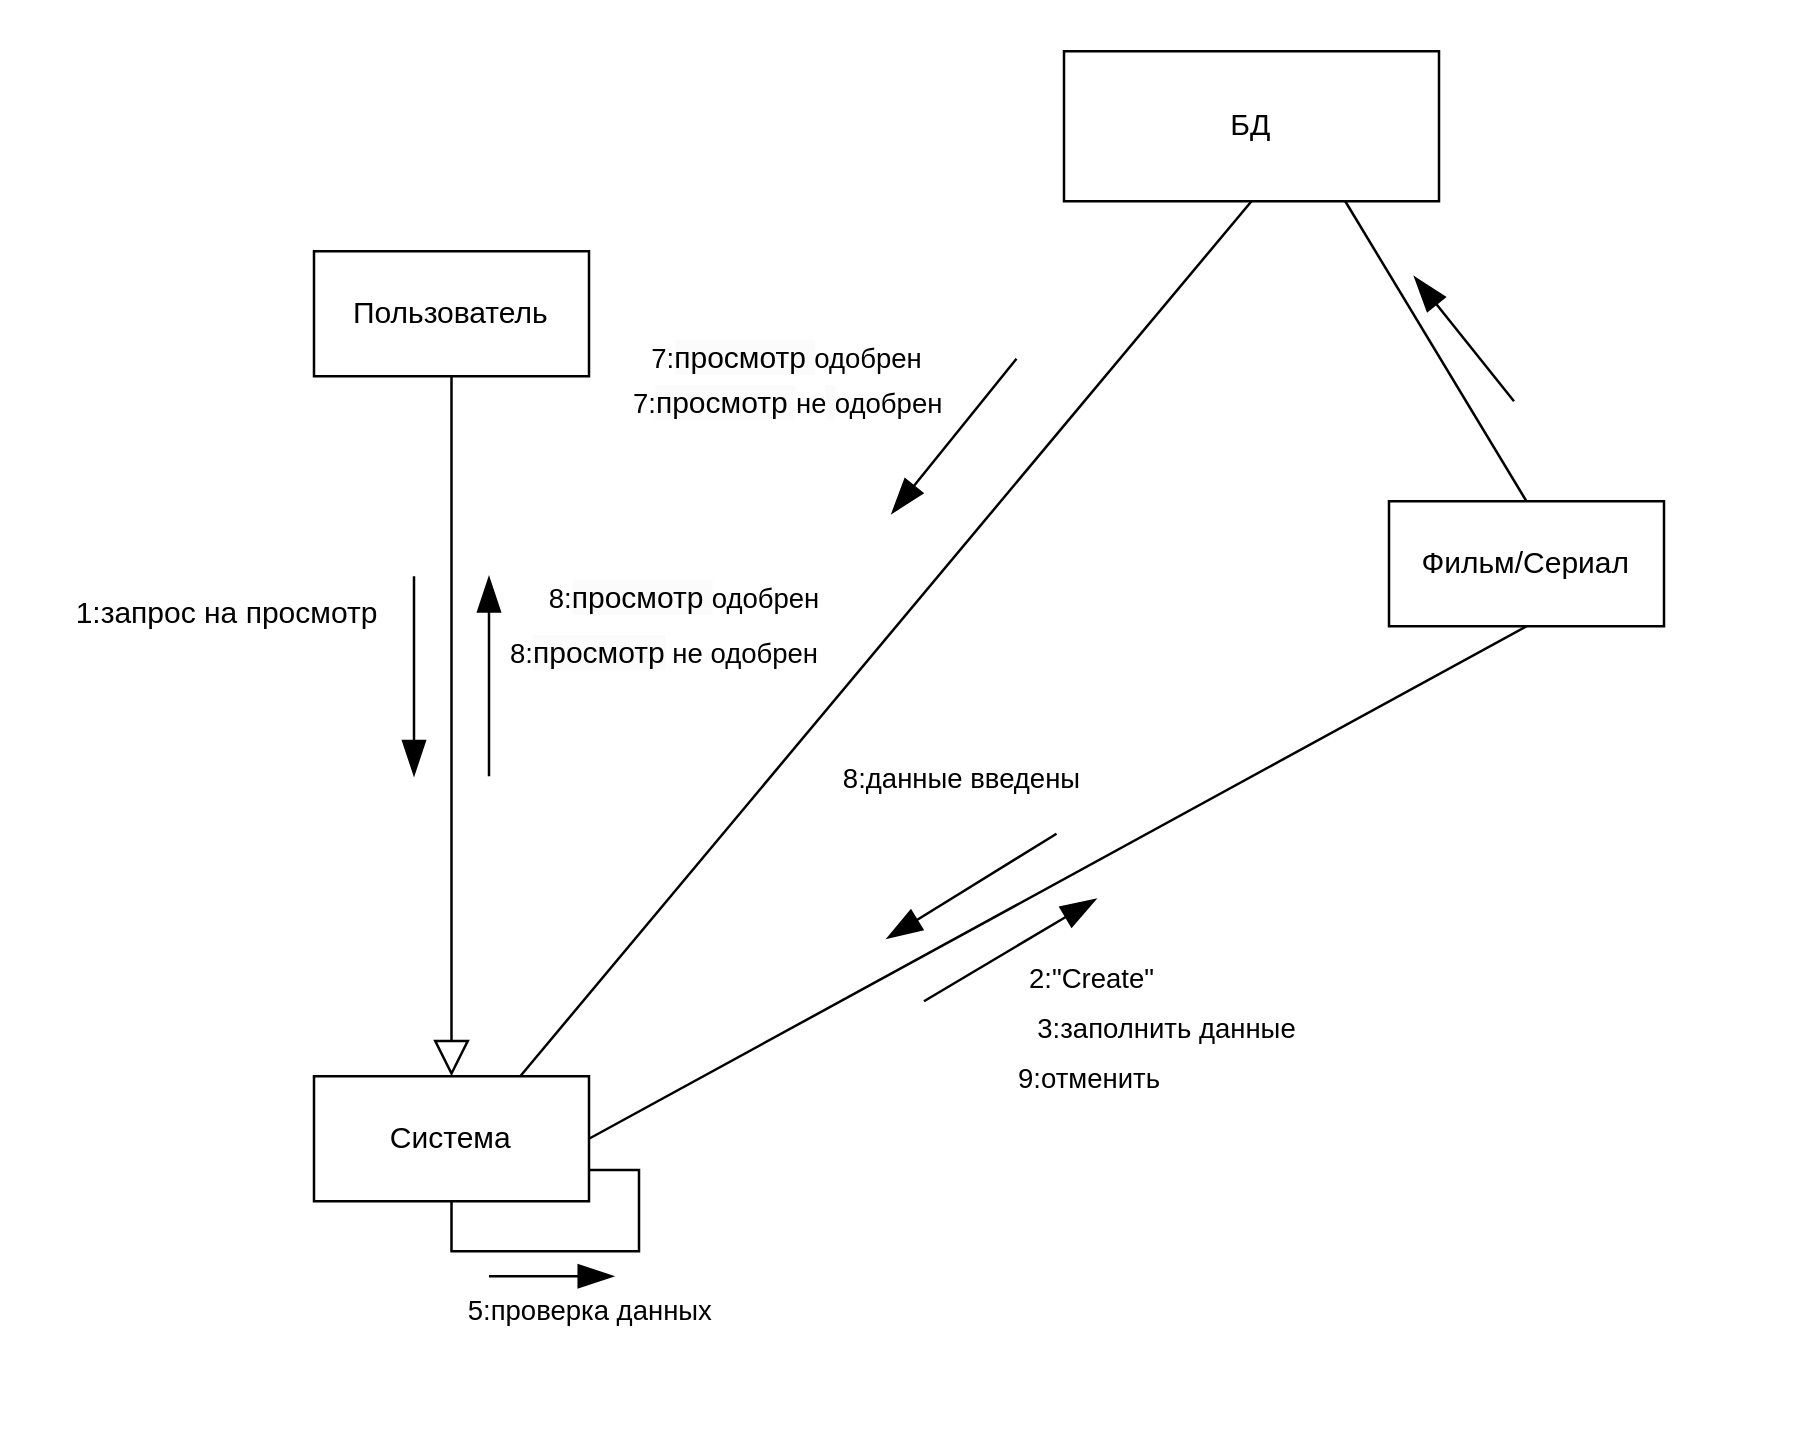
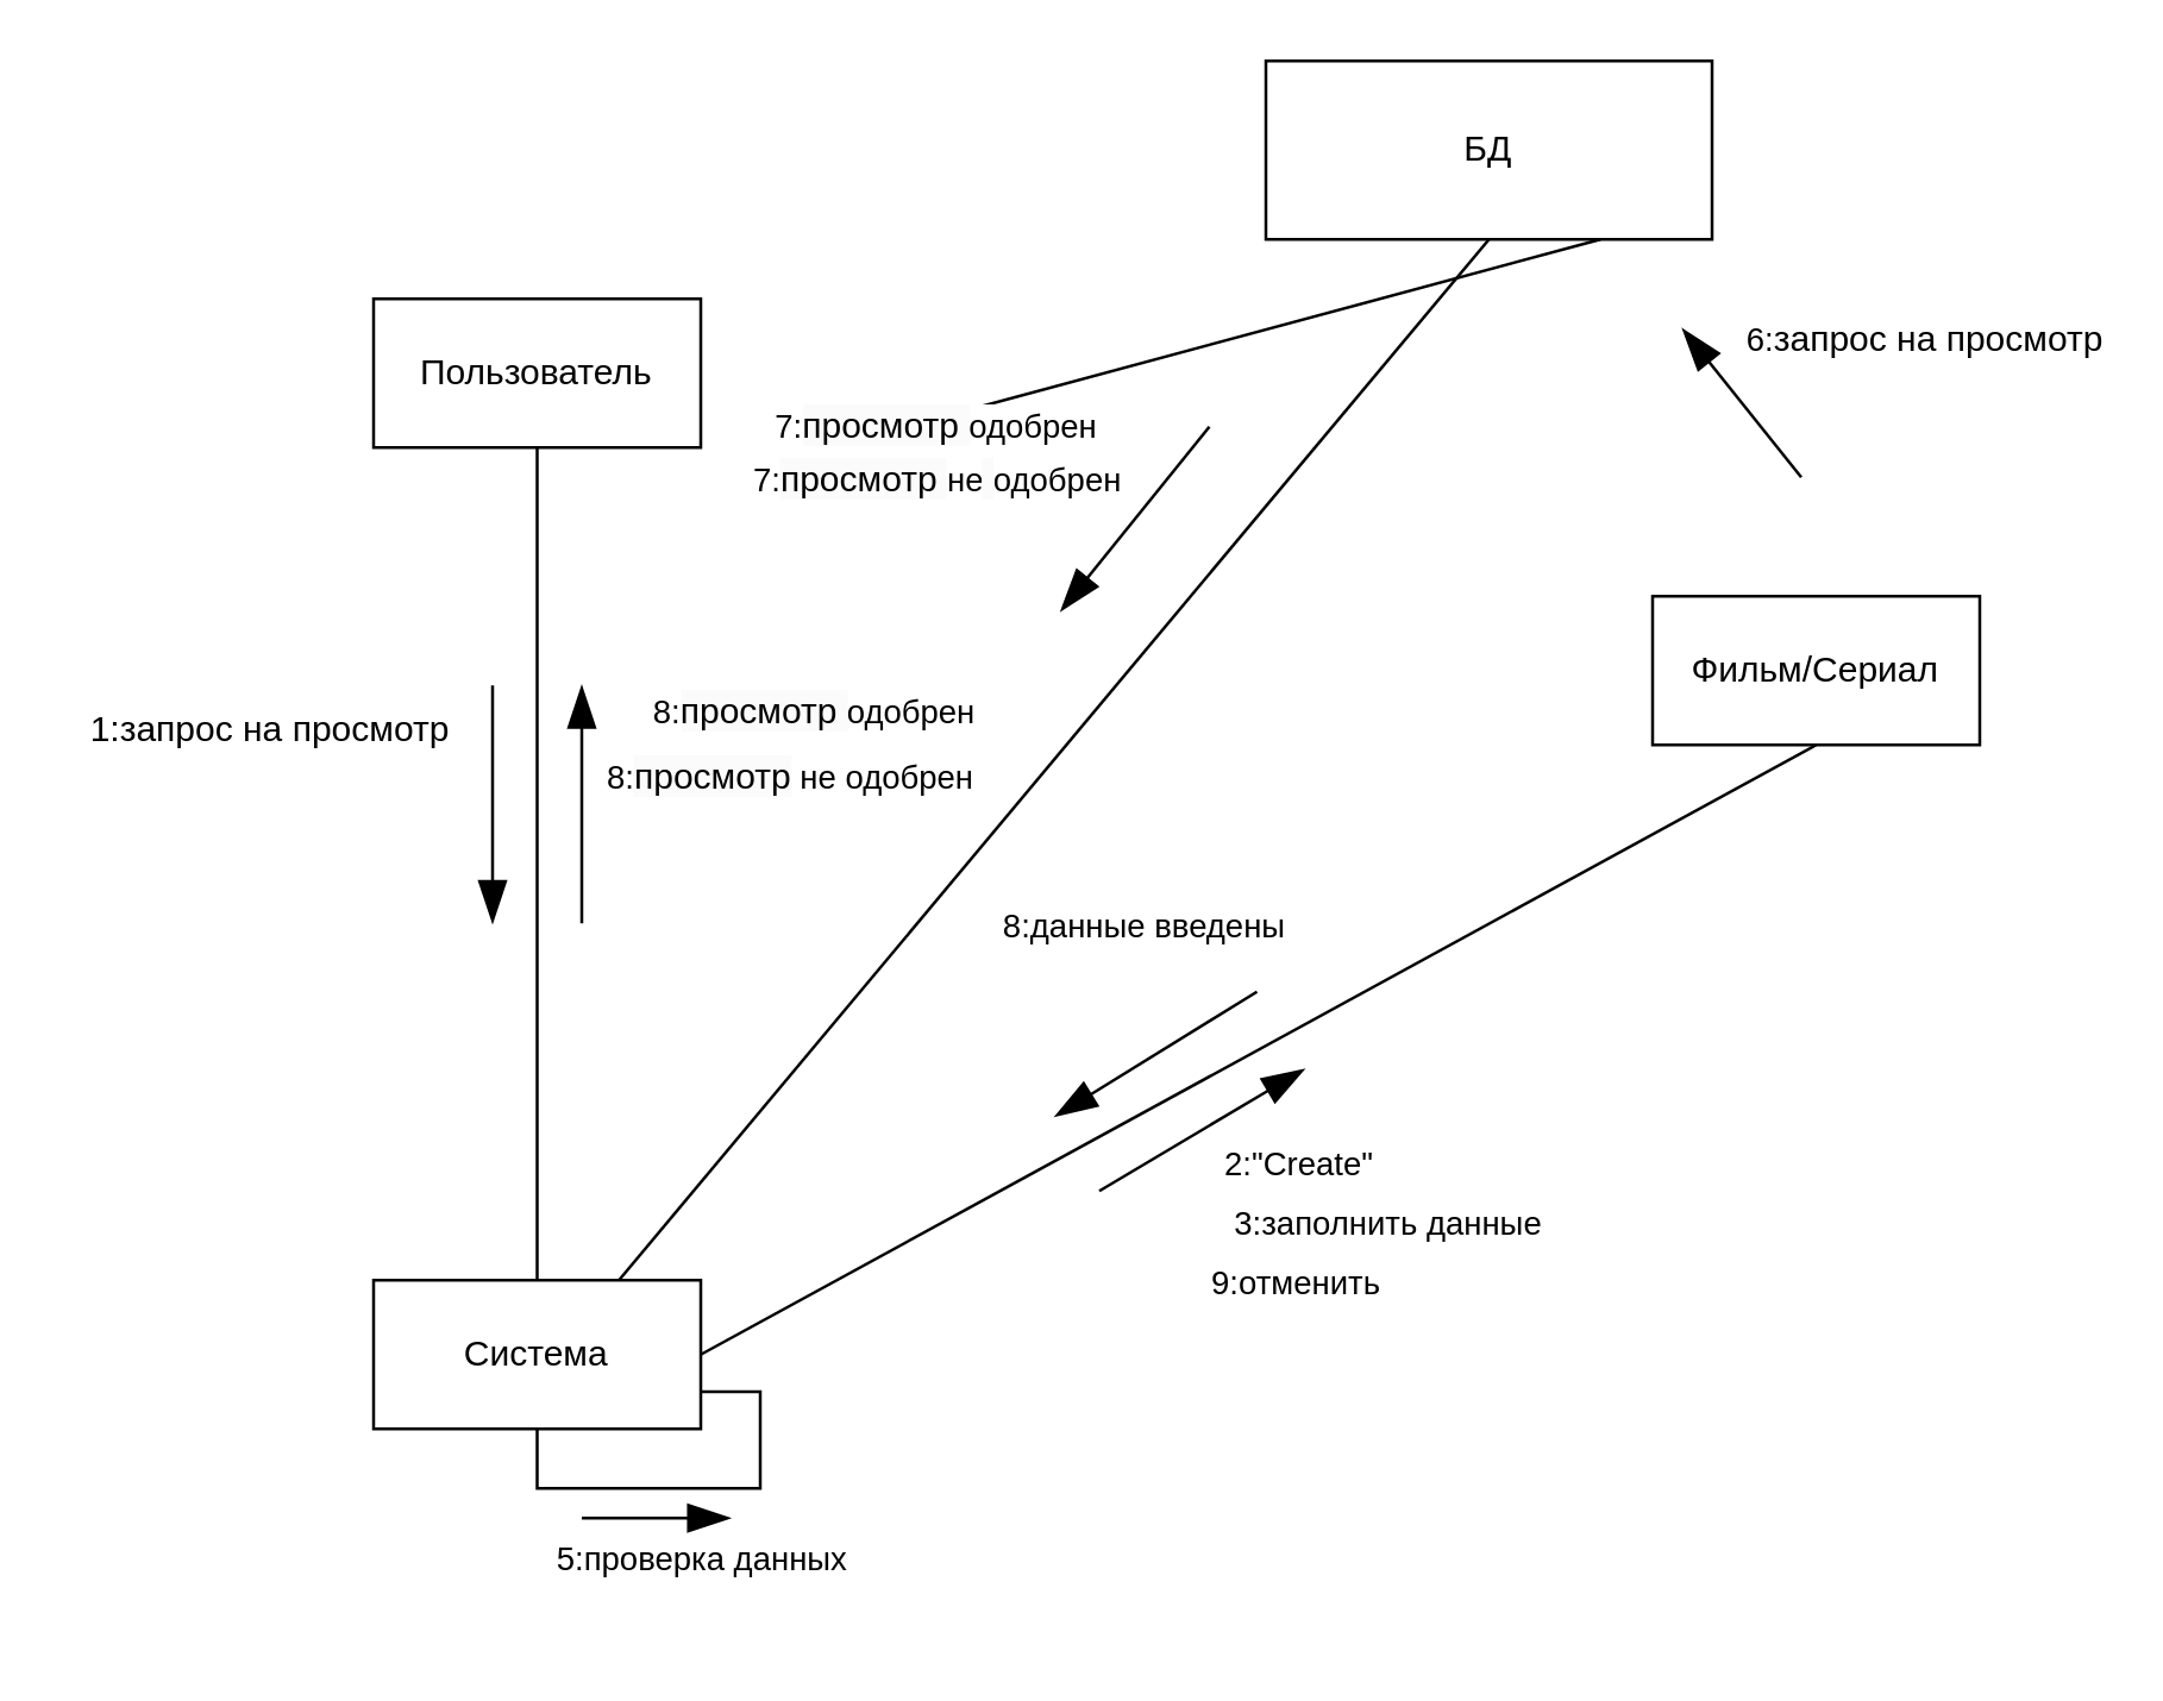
  <mxCell id="0" />
  <mxCell id="1" parent="0" />
  <mxCell id="2" value="Пользователь" style="html=1;whiteSpace=wrap;" parent="1" vertex="1"><mxGeometry x="125" y="100" width="110" height="50" as="geometry" /></mxCell>
  <mxCell id="3" value="Система" style="html=1;whiteSpace=wrap;" parent="1" vertex="1"><mxGeometry x="125" y="430" width="110" height="50" as="geometry" /></mxCell>
  <mxCell id="4" value="Фильм/Сериал" style="html=1;whiteSpace=wrap;" parent="1" vertex="1"><mxGeometry x="555" y="200" width="110" height="50" as="geometry" /></mxCell>
  <mxCell id="5" value="БД" style="html=1;whiteSpace=wrap;" parent="1" vertex="1"><mxGeometry x="425" y="20" width="150" height="60" as="geometry" /></mxCell>
- <mxCell id="6" value="" style="endArrow=block;endFill=0;endSize=12;html=1;rounded=0;exitX=0.5;exitY=1;exitDx=0;exitDy=0;" parent="1" source="2" target="3" edge="1"><mxGeometry width="160" relative="1" as="geometry"><mxPoint x="335" y="420" as="sourcePoint" /><mxPoint x="495" y="420" as="targetPoint" /></mxGeometry></mxCell>
+ <mxCell id="6" value="" style="endArrow=none;endFill=0;endSize=12;html=1;rounded=0;exitX=0.5;exitY=1;exitDx=0;exitDy=0;" parent="1" source="2" target="3" edge="1"><mxGeometry width="160" relative="1" as="geometry"><mxPoint x="335" y="420" as="sourcePoint" /><mxPoint x="495" y="420" as="targetPoint" /></mxGeometry></mxCell>
  <mxCell id="7" value="" style="endArrow=none;endFill=0;endSize=12;html=1;rounded=0;exitX=0.5;exitY=1;exitDx=0;exitDy=0;entryX=1;entryY=0.5;entryDx=0;entryDy=0;" parent="1" source="4" target="3" edge="1"><mxGeometry width="160" relative="1" as="geometry"><mxPoint x="190" y="250" as="sourcePoint" /><mxPoint x="181" y="440" as="targetPoint" /></mxGeometry></mxCell>
  <mxCell id="8" value="" style="endArrow=none;endFill=0;endSize=12;html=1;rounded=0;exitX=0.5;exitY=1;exitDx=0;exitDy=0;entryX=0.75;entryY=0;entryDx=0;entryDy=0;" parent="1" source="5" target="3" edge="1"><mxGeometry width="160" relative="1" as="geometry"><mxPoint x="580" y="260" as="sourcePoint" /><mxPoint x="235" y="465" as="targetPoint" /></mxGeometry></mxCell>
  <mxCell id="9" value="" style="group;rotation=-44;" parent="1" vertex="1" connectable="0"><mxGeometry x="145" y="250" width="70" height="70" as="geometry" /></mxCell>
  <mxCell id="10" value="" style="endArrow=blockThin;endFill=1;endSize=12;html=1;rounded=0;" parent="9" edge="1"><mxGeometry width="160" relative="1" as="geometry"><mxPoint x="50" y="60" as="sourcePoint" /><mxPoint x="50" y="-20" as="targetPoint" /></mxGeometry></mxCell>
  <mxCell id="11" value="" style="endArrow=blockThin;endFill=1;endSize=12;html=1;rounded=0;" parent="9" edge="1"><mxGeometry width="160" relative="1" as="geometry"><mxPoint x="20" y="-20" as="sourcePoint" /><mxPoint x="20" y="60" as="targetPoint" /></mxGeometry></mxCell>
  <mxCell id="12" value="" style="group;rotation=-5;" parent="1" vertex="1" connectable="0"><mxGeometry x="348" y="160" width="70" height="70" as="geometry" /></mxCell>
  <mxCell id="13" value="" style="endArrow=blockThin;endFill=1;endSize=12;html=1;rounded=0;" parent="12" edge="1"><mxGeometry width="160" relative="1" as="geometry"><mxPoint x="58" y="-17" as="sourcePoint" /><mxPoint x="8" y="45" as="targetPoint" /></mxGeometry></mxCell>
  <mxCell id="14" value="" style="group;rotation=15;" parent="1" vertex="1" connectable="0"><mxGeometry x="348" y="340" width="70" height="70" as="geometry" /></mxCell>
  <mxCell id="15" value="" style="endArrow=blockThin;endFill=1;endSize=12;html=1;rounded=0;" parent="14" edge="1"><mxGeometry width="160" relative="1" as="geometry"><mxPoint x="21" y="60" as="sourcePoint" /><mxPoint x="90" y="19" as="targetPoint" /></mxGeometry></mxCell>
  <mxCell id="16" value="" style="endArrow=blockThin;endFill=1;endSize=12;html=1;rounded=0;" parent="14" edge="1"><mxGeometry width="160" relative="1" as="geometry"><mxPoint x="74" y="-7" as="sourcePoint" /><mxPoint x="6" y="35" as="targetPoint" /></mxGeometry></mxCell>
  <mxCell id="17" value="1:запрос на просмотр" style="text;html=1;align=center;verticalAlign=middle;resizable=0;points=[];autosize=1;strokeColor=none;fillColor=none;" parent="1" vertex="1"><mxGeometry x="20" y="230" width="140" height="30" as="geometry" /></mxCell>
  <mxCell id="18" value="2:&quot;Create&quot;" style="edgeLabel;html=1;align=center;verticalAlign=middle;resizable=0;points=[];" parent="1" vertex="1" connectable="0"><mxGeometry x="435" y="390" as="geometry" /></mxCell>
  <mxCell id="19" value="3:заполнить данные" style="edgeLabel;html=1;align=center;verticalAlign=middle;resizable=0;points=[];" parent="1" vertex="1" connectable="0"><mxGeometry x="465" y="410" as="geometry" /></mxCell>
  <mxCell id="20" value="8:данные введены" style="edgeLabel;html=1;align=center;verticalAlign=middle;resizable=0;points=[];" parent="1" vertex="1" connectable="0"><mxGeometry x="383" y="310" as="geometry" /></mxCell>
  <mxCell id="21" style="edgeStyle=orthogonalEdgeStyle;rounded=0;orthogonalLoop=1;jettySize=auto;html=1;exitX=0.5;exitY=1;exitDx=0;exitDy=0;entryX=1;entryY=0.75;entryDx=0;entryDy=0;endArrow=none;endFill=0;" parent="1" source="3" target="3" edge="1"><mxGeometry relative="1" as="geometry" /></mxCell>
  <mxCell id="22" value="" style="endArrow=blockThin;endFill=1;endSize=12;html=1;rounded=0;" parent="1" edge="1"><mxGeometry width="160" relative="1" as="geometry"><mxPoint x="195" y="510" as="sourcePoint" /><mxPoint x="245" y="510" as="targetPoint" /></mxGeometry></mxCell>
  <mxCell id="23" value="&lt;span style=&quot;color: rgb(0, 0, 0); font-family: Helvetica; font-size: 11px; font-style: normal; font-variant-ligatures: normal; font-variant-caps: normal; font-weight: 400; letter-spacing: normal; orphans: 2; text-align: left; text-indent: 0px; text-transform: none; widows: 2; word-spacing: 0px; -webkit-text-stroke-width: 0px; white-space: nowrap; background-color: rgb(255, 255, 255); text-decoration-thickness: initial; text-decoration-style: initial; text-decoration-color: initial; display: inline !important; float: none;&quot;&gt;5:проверка данных&lt;/span&gt;" style="text;whiteSpace=wrap;html=1;" parent="1" vertex="1"><mxGeometry x="185" y="510" width="130" height="40" as="geometry" /></mxCell>
- <mxCell id="25" value="" style="endArrow=none;endFill=0;endSize=12;html=1;rounded=0;exitX=0.75;exitY=1;exitDx=0;exitDy=0;entryX=0.5;entryY=0;entryDx=0;entryDy=0;" parent="1" source="5" target="4" edge="1"><mxGeometry width="160" relative="1" as="geometry"><mxPoint x="620" y="260" as="sourcePoint" /><mxPoint x="245" y="465" as="targetPoint" /></mxGeometry></mxCell>
+ <mxCell id="24" value="&lt;span style=&quot;color: rgb(0, 0, 0); font-family: Helvetica; font-size: 11px; font-style: normal; font-variant-ligatures: normal; font-variant-caps: normal; font-weight: 400; letter-spacing: normal; orphans: 2; text-align: center; text-indent: 0px; text-transform: none; widows: 2; word-spacing: 0px; -webkit-text-stroke-width: 0px; white-space: nowrap; background-color: rgb(255, 255, 255); text-decoration-thickness: initial; text-decoration-style: initial; text-decoration-color: initial; display: inline !important; float: none;&quot;&gt;6:&lt;/span&gt;&lt;span style=&quot;text-align: center; text-wrap: nowrap;&quot;&gt;запрос на просмотр&lt;/span&gt;" style="text;whiteSpace=wrap;html=1;" parent="1" vertex="1"><mxGeometry x="585" y="100" width="120" height="40" as="geometry" /></mxCell>
+ <mxCell id="25" value="" style="endArrow=none;endFill=0;endSize=12;html=1;rounded=0;exitX=0.75;exitY=1;exitDx=0;exitDy=0;" parent="1" source="5" target="27" edge="1"><mxGeometry width="160" relative="1" as="geometry"><mxPoint x="620" y="260" as="sourcePoint" /><mxPoint x="245" y="465" as="targetPoint" /></mxGeometry></mxCell>
  <mxCell id="26" value="" style="endArrow=blockThin;endFill=1;endSize=12;html=1;rounded=0;" parent="1" edge="1"><mxGeometry width="160" relative="1" as="geometry"><mxPoint x="605" y="160" as="sourcePoint" /><mxPoint x="565" y="110" as="targetPoint" /></mxGeometry></mxCell>
  <mxCell id="27" value="7:&lt;span style=&quot;font-size: 12px; background-color: rgb(251, 251, 251);&quot;&gt;просмотр&amp;nbsp;&lt;/span&gt;одобрен" style="edgeLabel;html=1;align=center;verticalAlign=middle;resizable=0;points=[];" parent="1" vertex="1" connectable="0"><mxGeometry x="315.003" y="140" as="geometry"><mxPoint x="-2" y="2" as="offset" /></mxGeometry></mxCell>
  <mxCell id="28" value="8:&lt;span style=&quot;font-size: 12px; background-color: rgb(251, 251, 251);&quot;&gt;просмотр&amp;nbsp;&lt;/span&gt;одобрен" style="edgeLabel;html=1;align=center;verticalAlign=middle;resizable=0;points=[];" parent="1" vertex="1" connectable="0"><mxGeometry x="265" y="240" as="geometry"><mxPoint x="7" y="-2" as="offset" /></mxGeometry></mxCell>
  <mxCell id="29" value="7:&lt;span style=&quot;font-size: 12px; background-color: rgb(251, 251, 251);&quot;&gt;просмотр&amp;nbsp;&lt;/span&gt;не&lt;span style=&quot;font-size: 12px; background-color: rgb(251, 251, 251);&quot;&gt;&amp;nbsp;&lt;/span&gt;одобрен&amp;nbsp;" style="edgeLabel;html=1;align=center;verticalAlign=middle;resizable=0;points=[];" parent="1" vertex="1" connectable="0"><mxGeometry x="315.003" y="160" as="geometry" /></mxCell>
  <mxCell id="30" value="8:&lt;span style=&quot;font-size: 12px; background-color: rgb(251, 251, 251);&quot;&gt;просмотр&lt;/span&gt;&amp;nbsp;не одобрен" style="edgeLabel;html=1;align=center;verticalAlign=middle;resizable=0;points=[];" parent="1" vertex="1" connectable="0"><mxGeometry x="264.997" y="260" as="geometry" /></mxCell>
  <mxCell id="31" value="9:отменить" style="edgeLabel;html=1;align=center;verticalAlign=middle;resizable=0;points=[];" parent="1" vertex="1" connectable="0"><mxGeometry x="434.997" y="430" as="geometry" /></mxCell>
